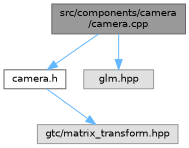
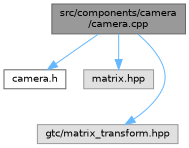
  digraph {
    node [color=grey60 fillcolor="#E0E0E0" fontname=Helvetica fontsize=10 shape=box style=filled]
    edge [color=steelblue1 fontname=Helvetica fontsize=10 labelfontname=Helvetica labelfontsize=10 style=solid]
    n1 [color=gray40 fillcolor=grey60 fontcolor=black height=0.2 label="src/components/camera\l/camera.cpp" width=0.4]
    n2 [color=grey40 fillcolor=white height=0.2 label="camera.h" width=0.4]
-   n3 [height=0.2 label="glm.hpp" width=0.4]
+   n3 [height=0.2 label="matrix.hpp" width=0.4]
    n4 [height=0.2 label="gtc/matrix_transform.hpp" width=0.4]
    n1 -> n2
    n1 -> n3
-   n2 -> n4
+   n1 -> n4
  }
